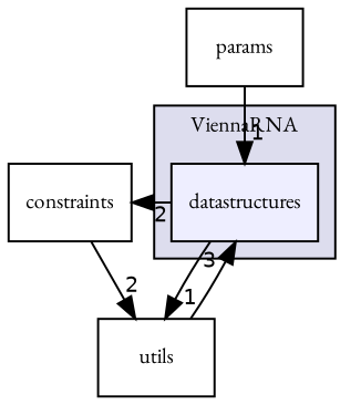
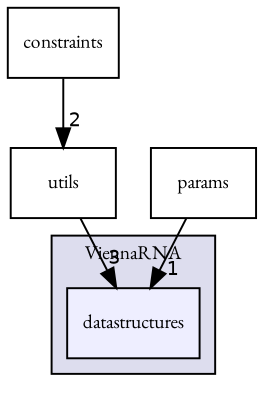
  digraph {
    compound=true
    fontname="EB Garamond"
    node [fontname="EB Garamond" fontsize=10 shape=box]
    edge [fontname="EB Garamond" headlabel=2 labeldistance=1.5 labelfontname=Helvetica labelfontsize=10]
    n1 [fillcolor="#eeeeff" label=datastructures pencolor=black style=filled]
    n2 [label=constraints]
    n3 [label=utils]
    n4 [label=params]
    subgraph cluster_1 {
      bgcolor="#ddddee"
      fontsize=10
      label=ViennaRNA
      pencolor=black
      n1
    }
-   n1 -> n2
-   n1 -> n3 [headlabel=1]
    n2 -> n3
    n3 -> n1 [headlabel=3]
    n4 -> n1 [headlabel=1]
  }
